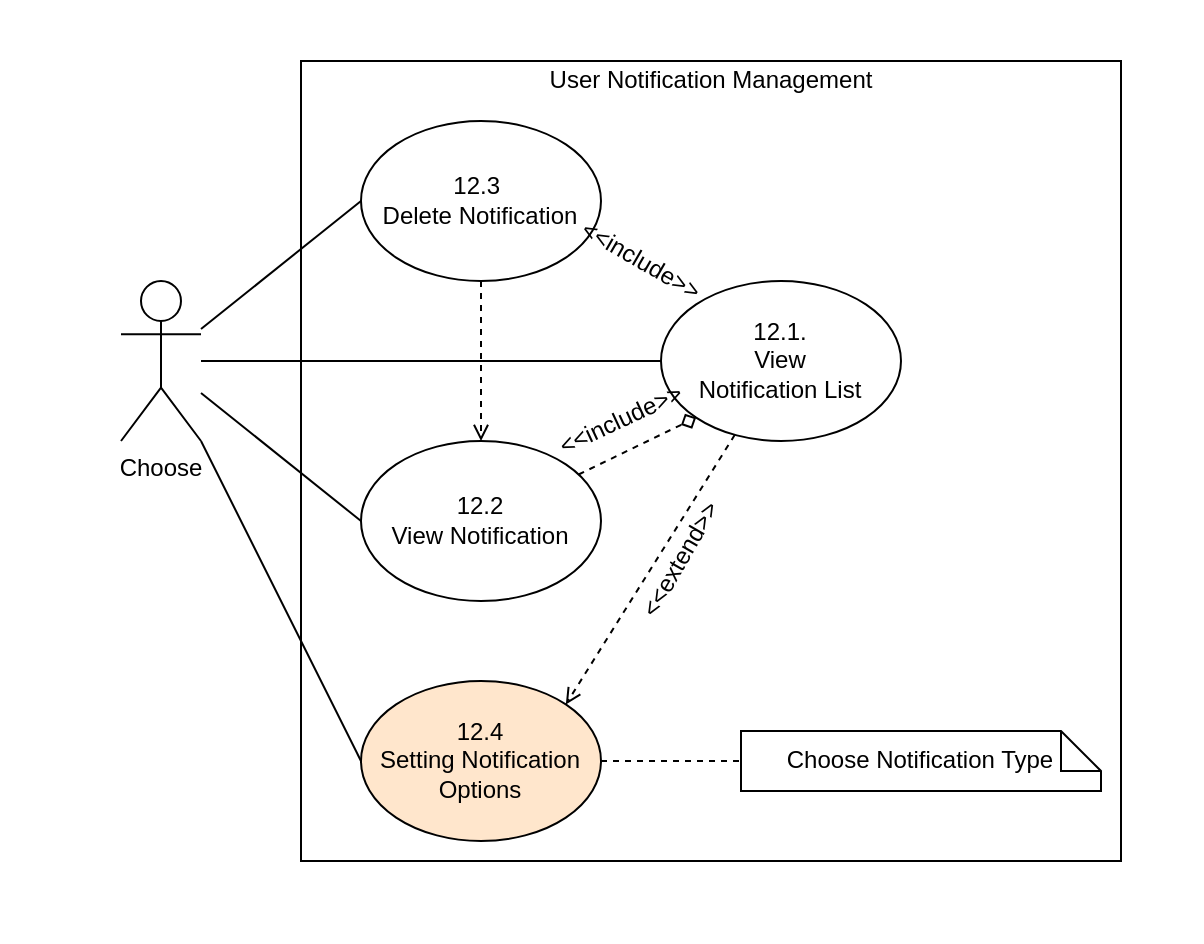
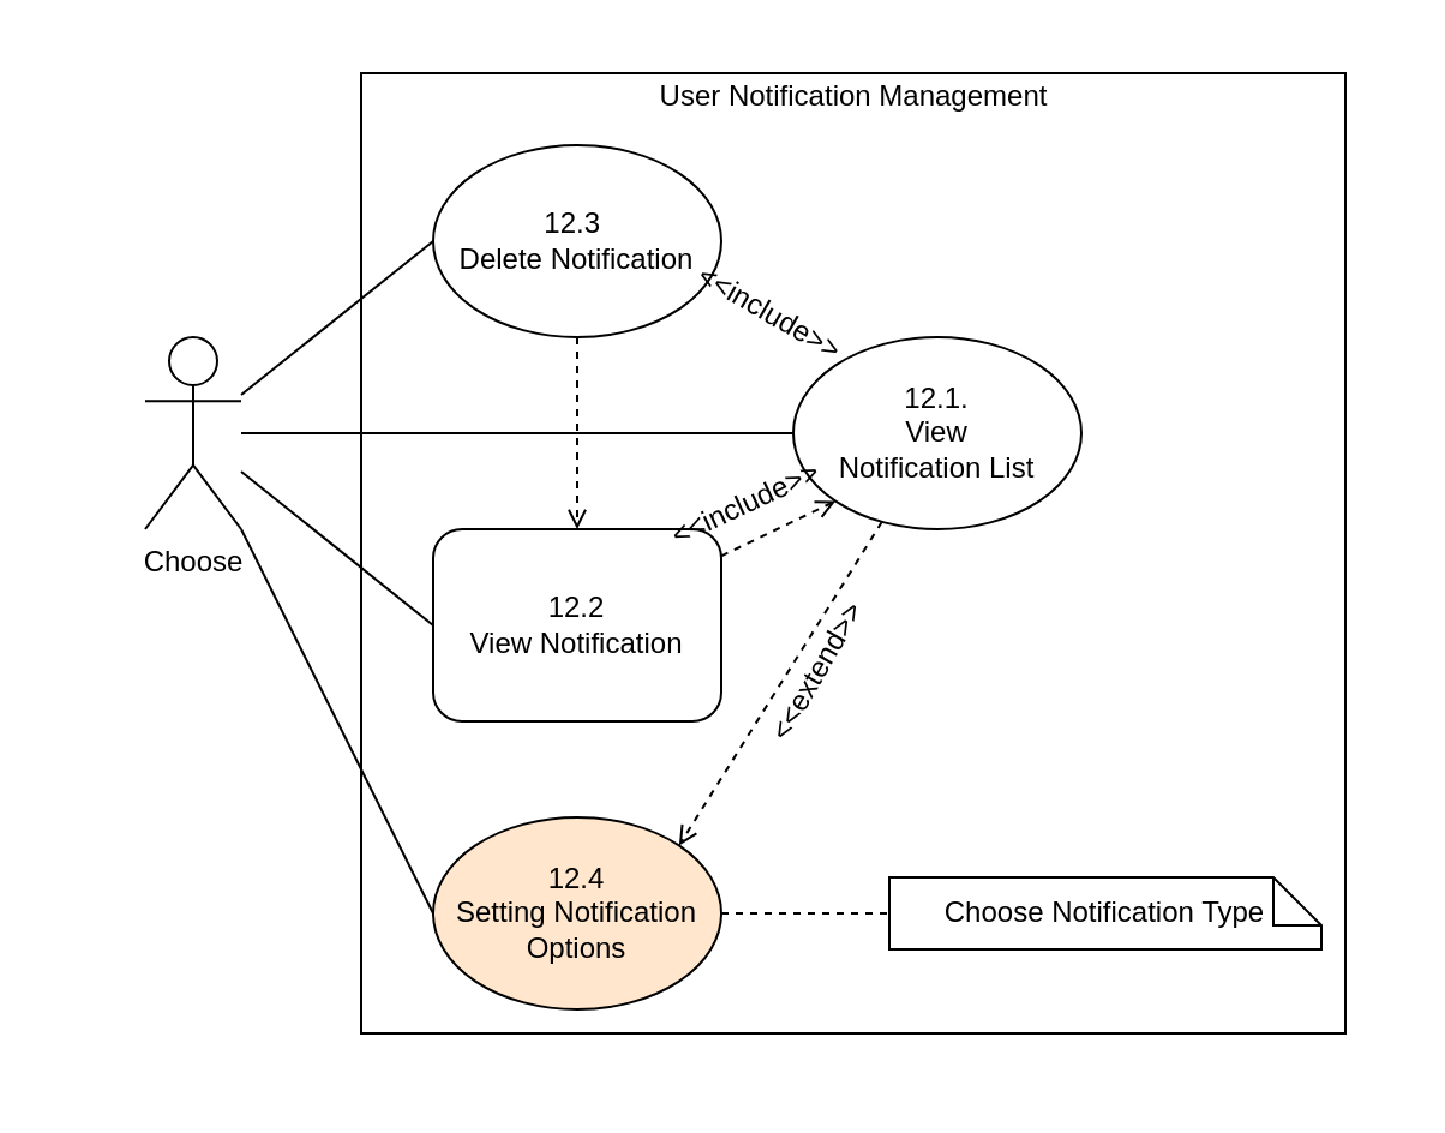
  <mxCell id="0" />
  <mxCell id="1" parent="0" />
  <mxCell id="2" value="" style="rounded=0;whiteSpace=wrap;html=1;strokeColor=none;" vertex="1" parent="1"><mxGeometry x="20" y="20" width="560" height="430" as="geometry" /></mxCell>
  <mxCell id="3" value="" style="rounded=0;whiteSpace=wrap;html=1;" vertex="1" parent="1"><mxGeometry x="150" y="30" width="410" height="400" as="geometry" /></mxCell>
  <mxCell id="4" style="rounded=0;orthogonalLoop=1;jettySize=auto;html=1;entryX=0;entryY=0.5;entryDx=0;entryDy=0;endArrow=none;endFill=0;" edge="1" parent="1" source="8" target="14"><mxGeometry relative="1" as="geometry" /></mxCell>
  <mxCell id="5" style="edgeStyle=none;rounded=0;orthogonalLoop=1;jettySize=auto;html=1;entryX=0;entryY=0.5;entryDx=0;entryDy=0;endArrow=none;endFill=0;" edge="1" parent="1" source="8" target="10"><mxGeometry relative="1" as="geometry" /></mxCell>
  <mxCell id="6" style="edgeStyle=none;rounded=0;orthogonalLoop=1;jettySize=auto;html=1;entryX=0;entryY=0.5;entryDx=0;entryDy=0;endArrow=none;endFill=0;" edge="1" parent="1" source="8" target="12"><mxGeometry relative="1" as="geometry" /></mxCell>
  <mxCell id="7" style="edgeStyle=none;rounded=0;orthogonalLoop=1;jettySize=auto;html=1;entryX=0;entryY=0.5;entryDx=0;entryDy=0;endArrow=none;endFill=0;" edge="1" parent="1" source="8" target="16"><mxGeometry relative="1" as="geometry" /></mxCell>
  <mxCell id="8" value="Choose" style="shape=umlActor;verticalLabelPosition=bottom;verticalAlign=top;html=1;outlineConnect=0;" vertex="1" parent="1"><mxGeometry x="60" y="140" width="40" height="80" as="geometry" /></mxCell>
  <mxCell id="9" style="edgeStyle=none;rounded=0;orthogonalLoop=1;jettySize=auto;html=1;entryX=1;entryY=0;entryDx=0;entryDy=0;dashed=1;endArrow=open;endFill=0;" edge="1" parent="1" source="10" target="16"><mxGeometry relative="1" as="geometry" /></mxCell>
  <mxCell id="10" value="12.1.&lt;br&gt;View&lt;br&gt;Notification List" style="ellipse;whiteSpace=wrap;html=1;" vertex="1" parent="1"><mxGeometry x="330" y="140" width="120" height="80" as="geometry" /></mxCell>
- <mxCell id="11" style="edgeStyle=none;rounded=0;orthogonalLoop=1;jettySize=auto;html=1;entryX=0;entryY=1;entryDx=0;entryDy=0;dashed=1;endArrow=diamond;endFill=0;" edge="1" parent="1" source="12" target="10"><mxGeometry relative="1" as="geometry" /></mxCell>
- <mxCell id="12" value="12.2&lt;br&gt;View Notification" style="ellipse;whiteSpace=wrap;html=1;" vertex="1" parent="1"><mxGeometry x="180" y="220" width="120" height="80" as="geometry" /></mxCell>
+ <mxCell id="11" style="edgeStyle=none;rounded=0;orthogonalLoop=1;jettySize=auto;html=1;entryX=0;entryY=1;entryDx=0;entryDy=0;dashed=1;endArrow=open;endFill=0;" edge="1" parent="1" source="12" target="10"><mxGeometry relative="1" as="geometry" /></mxCell>
+ <mxCell id="12" value="12.2&lt;br&gt;View Notification" style="whiteSpace=wrap;html=1;rounded=1;" vertex="1" parent="1"><mxGeometry x="180" y="220" width="120" height="80" as="geometry" /></mxCell>
  <mxCell id="13" style="edgeStyle=none;rounded=0;orthogonalLoop=1;jettySize=auto;html=1;endArrow=open;endFill=0;dashed=1;" edge="1" parent="1" source="14" target="12"><mxGeometry relative="1" as="geometry" /></mxCell>
  <mxCell id="14" value="12.3&amp;nbsp;&lt;br&gt;Delete Notification" style="ellipse;whiteSpace=wrap;html=1;" vertex="1" parent="1"><mxGeometry x="180" y="60" width="120" height="80" as="geometry" /></mxCell>
  <mxCell id="15" style="edgeStyle=none;rounded=0;orthogonalLoop=1;jettySize=auto;html=1;entryX=0;entryY=0.5;entryDx=0;entryDy=0;entryPerimeter=0;dashed=1;endArrow=none;endFill=0;" edge="1" parent="1" source="16" target="17"><mxGeometry relative="1" as="geometry" /></mxCell>
  <mxCell id="16" value="12.4&lt;br&gt;Setting Notification&lt;br&gt;Options" style="ellipse;whiteSpace=wrap;html=1;fillColor=#ffe6cc;" vertex="1" parent="1"><mxGeometry x="180" y="340" width="120" height="80" as="geometry" /></mxCell>
  <mxCell id="17" value="Choose Notification Type" style="shape=note;size=20;whiteSpace=wrap;html=1;" vertex="1" parent="1"><mxGeometry x="370" y="365" width="180" height="30" as="geometry" /></mxCell>
  <mxCell id="18" value="&amp;lt;&amp;lt;include&amp;gt;&amp;gt;" style="text;html=1;align=center;verticalAlign=middle;resizable=0;points=[];autosize=1;rotation=30;" vertex="1" parent="1"><mxGeometry x="280" y="120" width="80" height="20" as="geometry" /></mxCell>
  <mxCell id="19" value="&amp;lt;&amp;lt;include&amp;gt;&amp;gt;" style="text;html=1;align=center;verticalAlign=middle;resizable=0;points=[];autosize=1;rotation=-25;" vertex="1" parent="1"><mxGeometry x="270" y="200" width="80" height="20" as="geometry" /></mxCell>
  <mxCell id="20" value="&amp;lt;&amp;lt;extend&amp;gt;&amp;gt;" style="text;html=1;align=center;verticalAlign=middle;resizable=0;points=[];autosize=1;rotation=-60;" vertex="1" parent="1"><mxGeometry x="300" y="270" width="80" height="20" as="geometry" /></mxCell>
  <mxCell id="21" value="User Notification Management" style="text;html=1;align=center;verticalAlign=middle;resizable=0;points=[];autosize=1;" vertex="1" parent="1"><mxGeometry x="265" y="30" width="180" height="20" as="geometry" /></mxCell>
